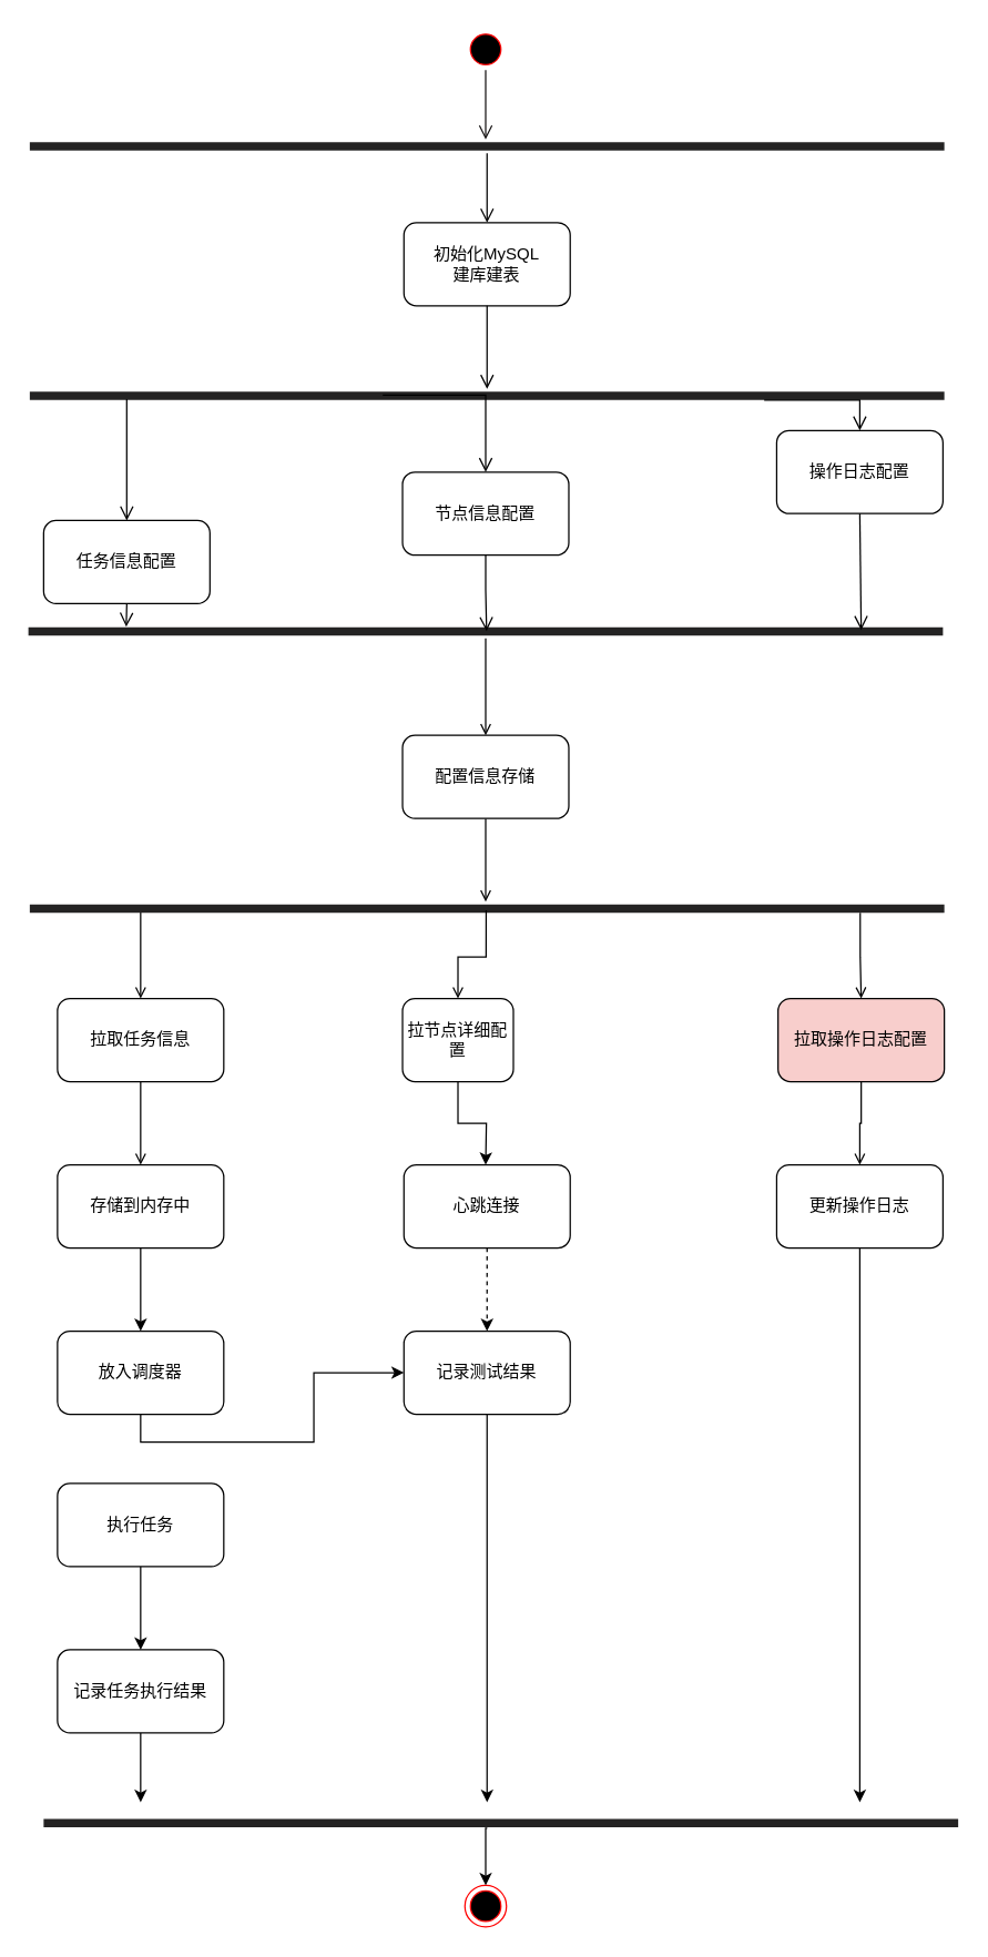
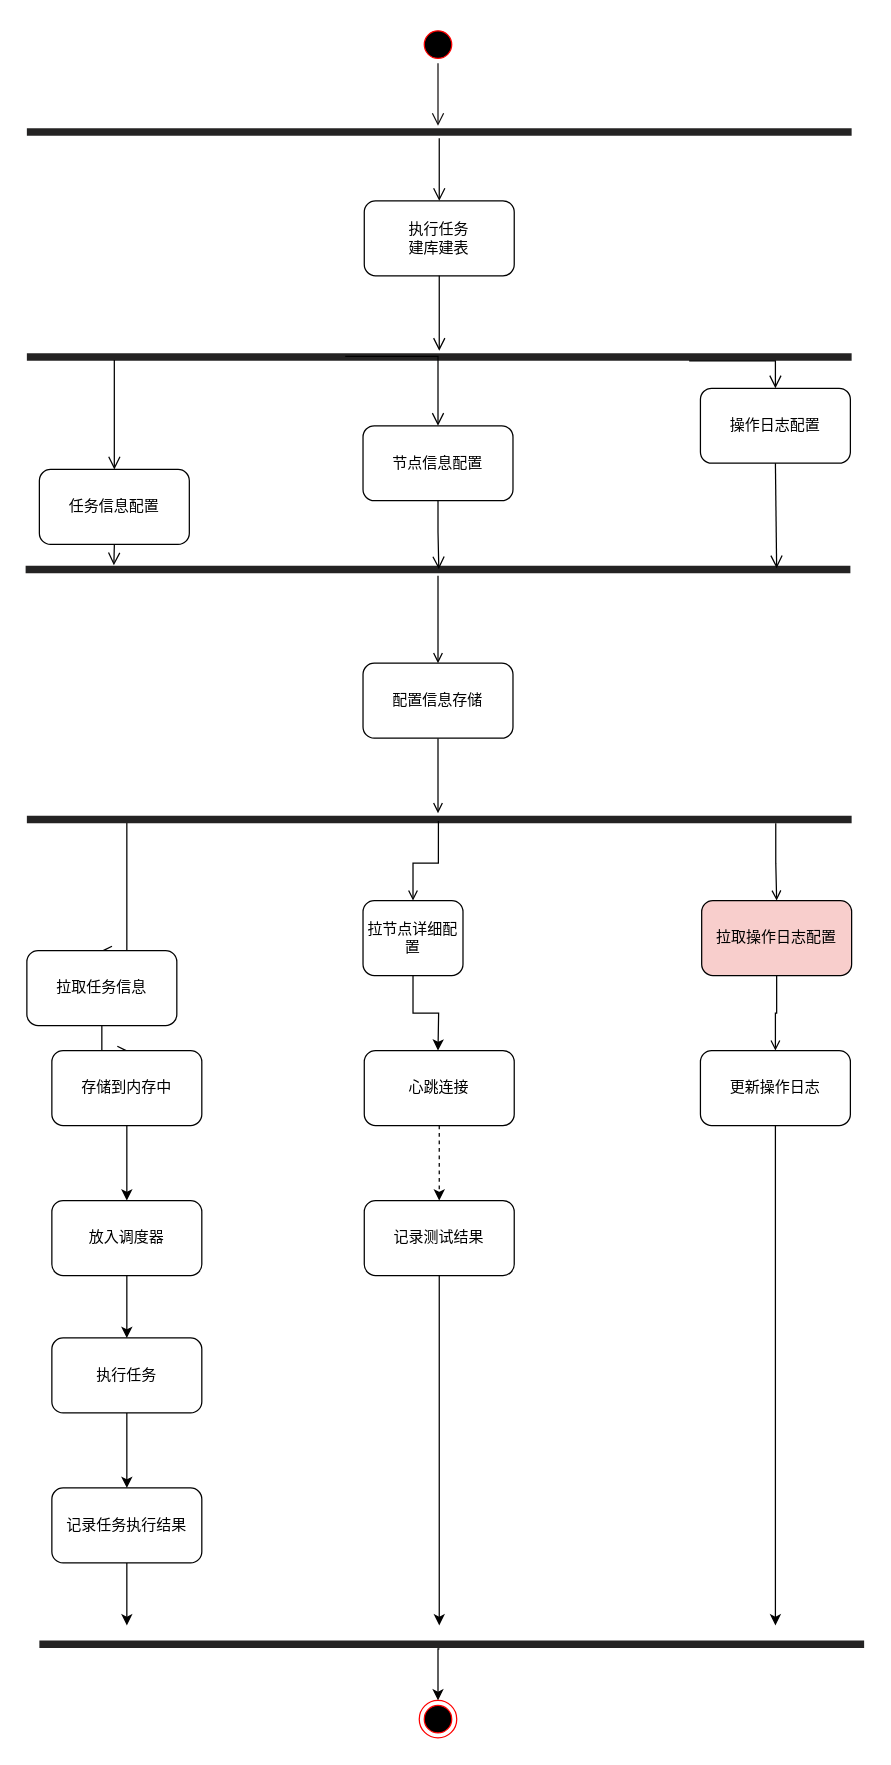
  <mxCell id="0" />
  <mxCell id="1" parent="0" />
  <mxCell id="2" value="" style="ellipse;html=1;shape=startState;fillColor=#000000;strokeColor=#ff0000;" parent="1" vertex="1"><mxGeometry x="335" y="20" width="30" height="30" as="geometry" /></mxCell>
  <mxCell id="3" value="" style="edgeStyle=orthogonalEdgeStyle;html=1;verticalAlign=bottom;endArrow=open;endSize=8;strokeColor=#151313;rounded=0;" parent="1" source="2" edge="1"><mxGeometry relative="1" as="geometry"><mxPoint x="350" y="100" as="targetPoint" /></mxGeometry></mxCell>
  <mxCell id="4" value="" style="shape=line;html=1;strokeWidth=6;strokeColor=#242323;" parent="1" vertex="1"><mxGeometry x="21" y="100" width="660" height="10" as="geometry" /></mxCell>
  <mxCell id="5" value="" style="edgeStyle=orthogonalEdgeStyle;html=1;verticalAlign=bottom;endArrow=open;endSize=8;strokeColor=#000000;rounded=0;" parent="1" source="4" edge="1"><mxGeometry relative="1" as="geometry"><mxPoint x="351" y="160" as="targetPoint" /></mxGeometry></mxCell>
- <mxCell id="6" value="初始化MySQL&lt;br&gt;建库建表" style="rounded=1;whiteSpace=wrap;html=1;" parent="1" vertex="1"><mxGeometry x="291" y="160" width="120" height="60" as="geometry" /></mxCell>
+ <mxCell id="6" value="执行任务&lt;br&gt;建库建表" style="rounded=1;whiteSpace=wrap;html=1;" parent="1" vertex="1"><mxGeometry x="291" y="160" width="120" height="60" as="geometry" /></mxCell>
  <mxCell id="7" value="" style="edgeStyle=orthogonalEdgeStyle;html=1;verticalAlign=bottom;endArrow=open;endSize=8;strokeColor=#000000;rounded=0;exitX=0.5;exitY=1;exitDx=0;exitDy=0;" parent="1" source="6" edge="1"><mxGeometry relative="1" as="geometry"><mxPoint x="351" y="280" as="targetPoint" /><mxPoint x="361" y="120" as="sourcePoint" /></mxGeometry></mxCell>
  <mxCell id="8" value="" style="shape=line;html=1;strokeWidth=6;strokeColor=#242323;" parent="1" vertex="1"><mxGeometry x="21" y="280" width="660" height="10" as="geometry" /></mxCell>
  <mxCell id="9" value="" style="edgeStyle=orthogonalEdgeStyle;html=1;verticalAlign=bottom;endArrow=open;endSize=8;strokeColor=#000000;rounded=0;entryX=0.5;entryY=0;entryDx=0;entryDy=0;exitX=0.106;exitY=0.743;exitDx=0;exitDy=0;exitPerimeter=0;" parent="1" source="8" target="10" edge="1"><mxGeometry relative="1" as="geometry"><mxPoint x="221" y="350" as="targetPoint" /><mxPoint x="251" y="288" as="sourcePoint" /></mxGeometry></mxCell>
  <mxCell id="10" value="任务信息配置" style="rounded=1;whiteSpace=wrap;html=1;" parent="1" vertex="1"><mxGeometry x="31" y="375" width="120" height="60" as="geometry" /></mxCell>
  <mxCell id="11" value="节点信息配置" style="rounded=1;whiteSpace=wrap;html=1;" parent="1" vertex="1"><mxGeometry x="290" y="340" width="120" height="60" as="geometry" /></mxCell>
  <mxCell id="12" value="" style="edgeStyle=orthogonalEdgeStyle;html=1;verticalAlign=bottom;endArrow=open;endSize=8;strokeColor=#000000;rounded=0;entryX=0.5;entryY=0;entryDx=0;entryDy=0;" parent="1" target="13" edge="1"><mxGeometry relative="1" as="geometry"><mxPoint x="511" y="350" as="targetPoint" /><mxPoint x="551" y="288" as="sourcePoint" /><Array as="points"><mxPoint x="551" y="288" /></Array></mxGeometry></mxCell>
  <mxCell id="13" value="操作日志配置" style="rounded=1;whiteSpace=wrap;html=1;" parent="1" vertex="1"><mxGeometry x="560" y="310" width="120" height="60" as="geometry" /></mxCell>
  <mxCell id="14" value="" style="edgeStyle=orthogonalEdgeStyle;html=1;verticalAlign=bottom;endArrow=open;endSize=8;strokeColor=#000000;rounded=0;exitX=0.386;exitY=0.443;exitDx=0;exitDy=0;exitPerimeter=0;" parent="1" source="8" target="11" edge="1"><mxGeometry relative="1" as="geometry"><mxPoint x="91" y="350" as="targetPoint" /><mxPoint x="91" y="298" as="sourcePoint" /><Array as="points"><mxPoint x="350" y="284" /></Array></mxGeometry></mxCell>
  <mxCell id="15" style="edgeStyle=orthogonalEdgeStyle;rounded=0;orthogonalLoop=1;jettySize=auto;html=1;endArrow=open;endFill=0;" parent="1" source="16" edge="1"><mxGeometry relative="1" as="geometry"><mxPoint x="350" y="530" as="targetPoint" /></mxGeometry></mxCell>
  <mxCell id="16" value="" style="shape=line;html=1;strokeWidth=6;strokeColor=#242323;" parent="1" vertex="1"><mxGeometry x="20" y="450" width="660" height="10" as="geometry" /></mxCell>
  <mxCell id="17" value="" style="edgeStyle=orthogonalEdgeStyle;html=1;verticalAlign=bottom;endArrow=open;endSize=8;strokeColor=#000000;rounded=0;exitX=0.5;exitY=1;exitDx=0;exitDy=0;entryX=0.107;entryY=0.171;entryDx=0;entryDy=0;entryPerimeter=0;" parent="1" source="10" target="16" edge="1"><mxGeometry relative="1" as="geometry"><mxPoint x="221" y="450" as="targetPoint" /><mxPoint x="91" y="410" as="sourcePoint" /></mxGeometry></mxCell>
  <mxCell id="18" value="" style="edgeStyle=orthogonalEdgeStyle;html=1;verticalAlign=bottom;endArrow=open;endSize=8;strokeColor=#000000;rounded=0;exitX=0.5;exitY=1;exitDx=0;exitDy=0;entryX=0.501;entryY=0.48;entryDx=0;entryDy=0;entryPerimeter=0;" parent="1" source="11" target="16" edge="1"><mxGeometry relative="1" as="geometry"><mxPoint x="231" y="460" as="targetPoint" /><mxPoint x="231" y="410" as="sourcePoint" /><Array as="points"><mxPoint x="350" y="425" /><mxPoint x="351" y="425" /></Array></mxGeometry></mxCell>
  <mxCell id="19" value="" style="html=1;verticalAlign=bottom;endArrow=open;endSize=8;strokeColor=#000000;rounded=0;exitX=0.5;exitY=1;exitDx=0;exitDy=0;" parent="1" source="13" edge="1"><mxGeometry relative="1" as="geometry"><mxPoint x="621" y="454" as="targetPoint" /><mxPoint x="375" y="410" as="sourcePoint" /></mxGeometry></mxCell>
  <mxCell id="20" style="edgeStyle=orthogonalEdgeStyle;rounded=0;orthogonalLoop=1;jettySize=auto;html=1;exitX=0.5;exitY=1;exitDx=0;exitDy=0;endArrow=open;endFill=0;" parent="1" source="21" edge="1"><mxGeometry relative="1" as="geometry"><mxPoint x="350" y="650" as="targetPoint" /></mxGeometry></mxCell>
  <mxCell id="21" value="配置信息存储" style="rounded=1;whiteSpace=wrap;html=1;" parent="1" vertex="1"><mxGeometry x="290" y="530" width="120" height="60" as="geometry" /></mxCell>
  <mxCell id="22" style="edgeStyle=orthogonalEdgeStyle;rounded=0;orthogonalLoop=1;jettySize=auto;html=1;endArrow=open;endFill=0;entryX=0.5;entryY=0;entryDx=0;entryDy=0;exitX=0.119;exitY=0.718;exitDx=0;exitDy=0;exitPerimeter=0;" parent="1" source="23" target="25" edge="1"><mxGeometry relative="1" as="geometry"><mxPoint x="351" y="720" as="targetPoint" /><Array as="points"><mxPoint x="101" y="657" /></Array></mxGeometry></mxCell>
  <mxCell id="23" value="" style="shape=line;html=1;strokeWidth=6;strokeColor=#242323;" parent="1" vertex="1"><mxGeometry x="21" y="650" width="660" height="10" as="geometry" /></mxCell>
  <mxCell id="24" style="edgeStyle=orthogonalEdgeStyle;rounded=0;orthogonalLoop=1;jettySize=auto;html=1;endArrow=open;endFill=0;" parent="1" source="25" edge="1"><mxGeometry relative="1" as="geometry"><mxPoint x="101" y="840" as="targetPoint" /></mxGeometry></mxCell>
- <mxCell id="25" value="拉取任务信息" style="rounded=1;whiteSpace=wrap;html=1;" parent="1" vertex="1"><mxGeometry x="41" y="720" width="120" height="60" as="geometry" /></mxCell>
+ <mxCell id="25" value="拉取任务信息" style="rounded=1;whiteSpace=wrap;html=1;" parent="1" vertex="1"><mxGeometry x="21" y="760" width="120" height="60" as="geometry" /></mxCell>
  <mxCell id="26" style="edgeStyle=orthogonalEdgeStyle;rounded=0;orthogonalLoop=1;jettySize=auto;html=1;" parent="1" source="27" edge="1"><mxGeometry relative="1" as="geometry"><mxPoint x="101" y="960" as="targetPoint" /></mxGeometry></mxCell>
  <mxCell id="27" value="存储到内存中" style="rounded=1;whiteSpace=wrap;html=1;" parent="1" vertex="1"><mxGeometry x="41" y="840" width="120" height="60" as="geometry" /></mxCell>
- <mxCell id="28" style="edgeStyle=orthogonalEdgeStyle;rounded=0;orthogonalLoop=1;jettySize=auto;html=1;exitX=0.5;exitY=1;exitDx=0;exitDy=0;" parent="1" source="29" target="44" edge="1"><mxGeometry relative="1" as="geometry" /></mxCell>
+ <mxCell id="28" style="edgeStyle=orthogonalEdgeStyle;rounded=0;orthogonalLoop=1;jettySize=auto;html=1;exitX=0.5;exitY=1;exitDx=0;exitDy=0;entryX=0.5;entryY=0;entryDx=0;entryDy=0;" parent="1" source="29" target="31" edge="1"><mxGeometry relative="1" as="geometry" /></mxCell>
  <mxCell id="29" value="放入调度器" style="rounded=1;whiteSpace=wrap;html=1;" parent="1" vertex="1"><mxGeometry x="41" y="960" width="120" height="60" as="geometry" /></mxCell>
  <mxCell id="30" style="edgeStyle=orthogonalEdgeStyle;rounded=0;orthogonalLoop=1;jettySize=auto;html=1;entryX=0.5;entryY=0;entryDx=0;entryDy=0;" parent="1" source="31" target="33" edge="1"><mxGeometry relative="1" as="geometry" /></mxCell>
  <mxCell id="31" value="执行任务" style="rounded=1;whiteSpace=wrap;html=1;" parent="1" vertex="1"><mxGeometry x="41" y="1070" width="120" height="60" as="geometry" /></mxCell>
  <mxCell id="32" style="edgeStyle=orthogonalEdgeStyle;rounded=0;orthogonalLoop=1;jettySize=auto;html=1;" parent="1" source="33" edge="1"><mxGeometry relative="1" as="geometry"><mxPoint x="101" y="1300" as="targetPoint" /></mxGeometry></mxCell>
  <mxCell id="33" value="记录任务执行结果" style="rounded=1;whiteSpace=wrap;html=1;" parent="1" vertex="1"><mxGeometry x="41" y="1190" width="120" height="60" as="geometry" /></mxCell>
  <mxCell id="34" value="" style="ellipse;html=1;shape=endState;fillColor=#000000;strokeColor=#ff0000;" parent="1" vertex="1"><mxGeometry x="335" y="1360" width="30" height="30" as="geometry" /></mxCell>
  <mxCell id="35" style="edgeStyle=orthogonalEdgeStyle;rounded=0;orthogonalLoop=1;jettySize=auto;html=1;exitX=0.499;exitY=0.627;exitDx=0;exitDy=0;endArrow=open;endFill=0;exitPerimeter=0;entryX=0.5;entryY=0;entryDx=0;entryDy=0;" parent="1" source="23" target="37" edge="1"><mxGeometry relative="1" as="geometry"><mxPoint x="269" y="720" as="targetPoint" /><mxPoint x="360" y="600" as="sourcePoint" /></mxGeometry></mxCell>
  <mxCell id="36" style="edgeStyle=orthogonalEdgeStyle;rounded=0;orthogonalLoop=1;jettySize=auto;html=1;" parent="1" source="37" edge="1"><mxGeometry relative="1" as="geometry"><mxPoint x="350" y="840" as="targetPoint" /></mxGeometry></mxCell>
  <mxCell id="37" value="拉节点详细配置" style="rounded=1;whiteSpace=wrap;html=1;" parent="1" vertex="1"><mxGeometry x="290" y="720" width="80" height="60" as="geometry" /></mxCell>
  <mxCell id="38" style="edgeStyle=orthogonalEdgeStyle;rounded=0;orthogonalLoop=1;jettySize=auto;html=1;entryX=0.5;entryY=0;entryDx=0;entryDy=0;endArrow=open;" parent="1" source="39" target="46" edge="1"><mxGeometry relative="1" as="geometry" /></mxCell>
  <mxCell id="39" value="拉取操作日志配置" style="rounded=1;whiteSpace=wrap;html=1;fillColor=#f8cecc;" parent="1" vertex="1"><mxGeometry x="561" y="720" width="120" height="60" as="geometry" /></mxCell>
  <mxCell id="40" style="edgeStyle=orthogonalEdgeStyle;rounded=0;orthogonalLoop=1;jettySize=auto;html=1;exitX=0.908;exitY=0.814;exitDx=0;exitDy=0;endArrow=open;endFill=0;exitPerimeter=0;" parent="1" source="23" target="39" edge="1"><mxGeometry relative="1" as="geometry"><mxPoint x="541" y="774" as="targetPoint" /><mxPoint x="541" y="710" as="sourcePoint" /></mxGeometry></mxCell>
  <mxCell id="41" style="edgeStyle=orthogonalEdgeStyle;rounded=0;orthogonalLoop=1;jettySize=auto;html=1;entryX=0.5;entryY=0;entryDx=0;entryDy=0;dashed=1;" parent="1" source="42" target="44" edge="1"><mxGeometry relative="1" as="geometry" /></mxCell>
  <mxCell id="42" value="心跳连接" style="rounded=1;whiteSpace=wrap;html=1;" parent="1" vertex="1"><mxGeometry x="291" y="840" width="120" height="60" as="geometry" /></mxCell>
  <mxCell id="43" style="edgeStyle=orthogonalEdgeStyle;rounded=0;orthogonalLoop=1;jettySize=auto;html=1;" parent="1" source="44" edge="1"><mxGeometry relative="1" as="geometry"><mxPoint x="351" y="1300" as="targetPoint" /></mxGeometry></mxCell>
  <mxCell id="44" value="记录测试结果" style="rounded=1;whiteSpace=wrap;html=1;" parent="1" vertex="1"><mxGeometry x="291" y="960" width="120" height="60" as="geometry" /></mxCell>
  <mxCell id="45" style="edgeStyle=orthogonalEdgeStyle;rounded=0;orthogonalLoop=1;jettySize=auto;html=1;" parent="1" source="46" edge="1"><mxGeometry relative="1" as="geometry"><mxPoint x="620" y="1300" as="targetPoint" /></mxGeometry></mxCell>
  <mxCell id="46" value="更新操作日志" style="rounded=1;whiteSpace=wrap;html=1;" parent="1" vertex="1"><mxGeometry x="560" y="840" width="120" height="60" as="geometry" /></mxCell>
  <mxCell id="47" value="" style="edgeStyle=orthogonalEdgeStyle;rounded=0;orthogonalLoop=1;jettySize=auto;html=1;exitX=0.485;exitY=0.878;exitDx=0;exitDy=0;exitPerimeter=0;" parent="1" source="48" target="34" edge="1"><mxGeometry relative="1" as="geometry"><Array as="points"><mxPoint x="350" y="1319" /></Array></mxGeometry></mxCell>
  <mxCell id="48" value="" style="shape=line;html=1;strokeWidth=6;strokeColor=#242323;" parent="1" vertex="1"><mxGeometry x="31" y="1310" width="660" height="10" as="geometry" /></mxCell>
